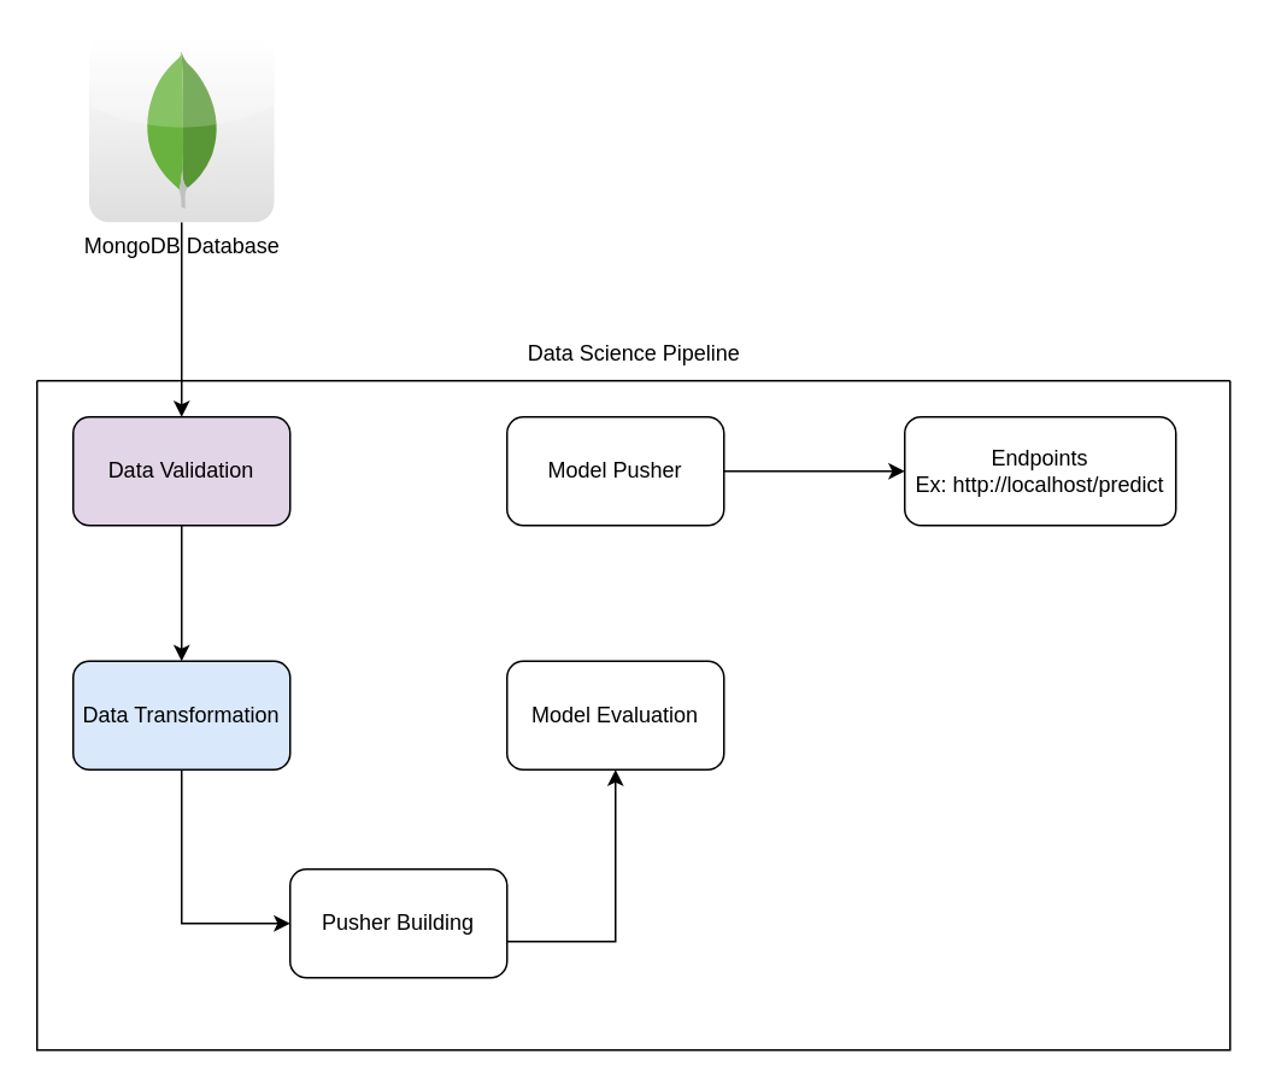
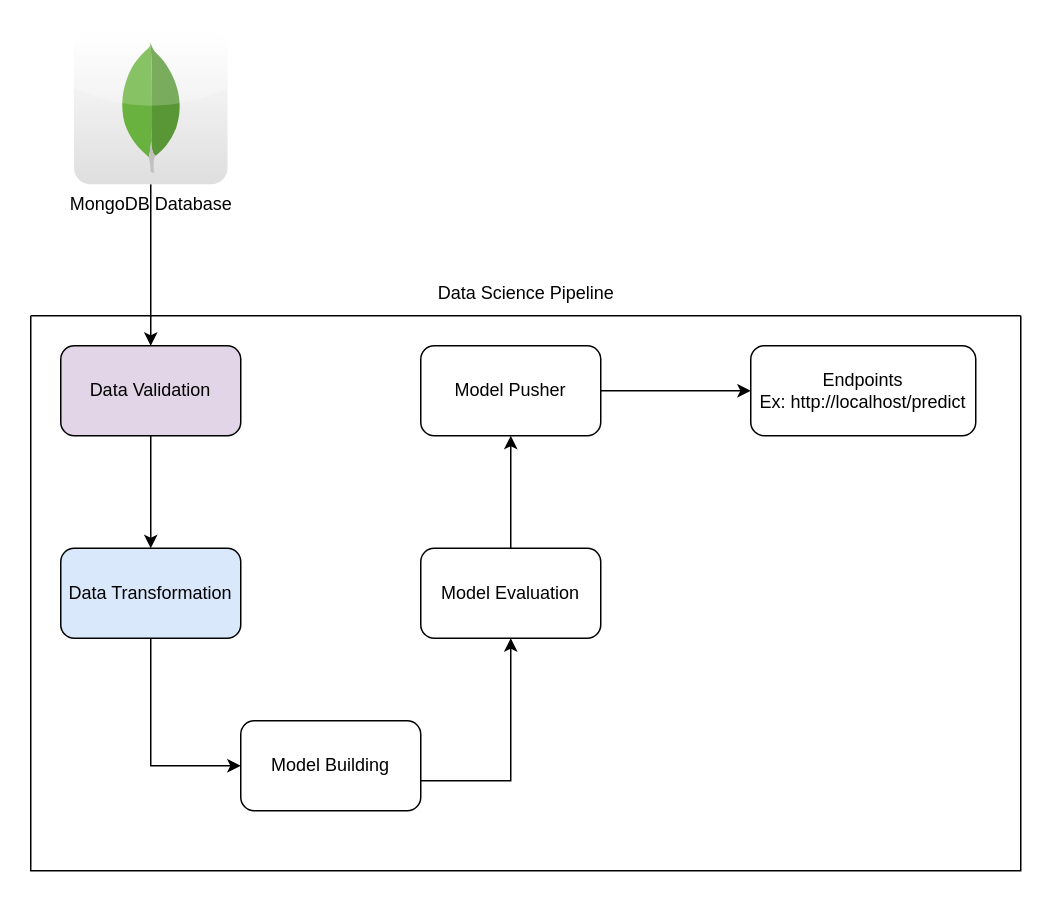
  <mxCell id="0" />
  <mxCell id="1" parent="0" />
  <mxCell id="2" value="" style="edgeStyle=orthogonalEdgeStyle;rounded=0;orthogonalLoop=1;jettySize=auto;html=1;" edge="1" parent="1" source="3" target="6"><mxGeometry relative="1" as="geometry" /></mxCell>
  <mxCell id="3" value="MongoDB Database" style="dashed=0;outlineConnect=0;html=1;align=center;labelPosition=center;verticalLabelPosition=bottom;verticalAlign=top;shape=mxgraph.webicons.mongodb;gradientColor=#DFDEDE" vertex="1" parent="1"><mxGeometry x="48.8" y="20" width="102.4" height="102.4" as="geometry" /></mxCell>
  <mxCell id="4" value="" style="swimlane;startSize=0;labelBorderColor=none;labelBackgroundColor=none;fillStyle=auto;gradientColor=none;" vertex="1" parent="1"><mxGeometry x="20" y="210" width="660" height="370" as="geometry"><mxRectangle x="230" y="270" width="50" height="40" as="alternateBounds" /></mxGeometry></mxCell>
  <mxCell id="5" value="" style="edgeStyle=orthogonalEdgeStyle;rounded=0;orthogonalLoop=1;jettySize=auto;html=1;" edge="1" parent="4" source="6" target="8"><mxGeometry relative="1" as="geometry" /></mxCell>
  <mxCell id="6" value="Data Validation" style="rounded=1;whiteSpace=wrap;html=1;fillColor=#e1d5e7;" vertex="1" parent="4"><mxGeometry x="20" y="20" width="120" height="60" as="geometry" /></mxCell>
  <mxCell id="7" style="edgeStyle=orthogonalEdgeStyle;rounded=0;orthogonalLoop=1;jettySize=auto;html=1;entryX=0;entryY=0.5;entryDx=0;entryDy=0;" edge="1" parent="4" source="8" target="10"><mxGeometry relative="1" as="geometry" /></mxCell>
  <mxCell id="8" value="Data Transformation" style="rounded=1;whiteSpace=wrap;html=1;fillColor=#dae8fc;" vertex="1" parent="4"><mxGeometry x="20" y="155" width="120" height="60" as="geometry" /></mxCell>
  <mxCell id="9" style="edgeStyle=orthogonalEdgeStyle;rounded=0;orthogonalLoop=1;jettySize=auto;html=1;" edge="1" parent="4" source="10" target="12"><mxGeometry relative="1" as="geometry"><Array as="points"><mxPoint x="320" y="310" /></Array></mxGeometry></mxCell>
- <mxCell id="10" value="Pusher Building" style="rounded=1;whiteSpace=wrap;html=1;" vertex="1" parent="4"><mxGeometry x="140" y="270" width="120" height="60" as="geometry" /></mxCell>
+ <mxCell id="10" value="Model Building" style="rounded=1;whiteSpace=wrap;html=1;" vertex="1" parent="4"><mxGeometry x="140" y="270" width="120" height="60" as="geometry" /></mxCell>
+ <mxCell id="11" style="edgeStyle=orthogonalEdgeStyle;rounded=0;orthogonalLoop=1;jettySize=auto;html=1;" edge="1" parent="4" source="12" target="14"><mxGeometry relative="1" as="geometry" /></mxCell>
  <mxCell id="12" value="Model Evaluation" style="rounded=1;whiteSpace=wrap;html=1;" vertex="1" parent="4"><mxGeometry x="260" y="155" width="120" height="60" as="geometry" /></mxCell>
  <mxCell id="13" style="edgeStyle=orthogonalEdgeStyle;rounded=0;orthogonalLoop=1;jettySize=auto;html=1;entryX=0;entryY=0.5;entryDx=0;entryDy=0;" edge="1" parent="4" source="14" target="15"><mxGeometry relative="1" as="geometry" /></mxCell>
  <mxCell id="14" value="Model Pusher" style="rounded=1;whiteSpace=wrap;html=1;" vertex="1" parent="4"><mxGeometry x="260" y="20" width="120" height="60" as="geometry" /></mxCell>
  <mxCell id="15" value="Endpoints&lt;br&gt;Ex: http://localhost/predict" style="rounded=1;whiteSpace=wrap;html=1;" vertex="1" parent="4"><mxGeometry x="480" y="20" width="150" height="60" as="geometry" /></mxCell>
  <mxCell id="16" value="Data Science Pipeline" style="text;html=1;align=center;verticalAlign=middle;resizable=0;points=[];autosize=1;strokeColor=none;fillColor=none;" vertex="1" parent="1"><mxGeometry x="280" y="180" width="140" height="30" as="geometry" /></mxCell>
